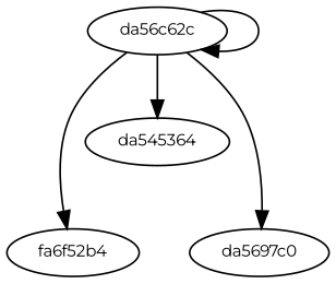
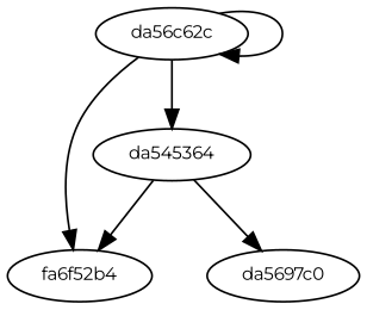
  digraph {
    fontname=Montserrat
    node [fontname=Montserrat fontsize=9]
    edge [fontname=Montserrat]
    da56c62c [height=.375 width=.25]
    n2 [height=.375 label=da545364 width=.25]
    fa6f52b4 [height=.375 width=.25]
    da5697c0 [height=.375 width=.25]
    da56c62c -> da56c62c
    da56c62c -> n2
    da56c62c -> fa6f52b4
-   da56c62c -> da5697c0
+   n2 -> fa6f52b4
+   n2 -> da5697c0
  }
